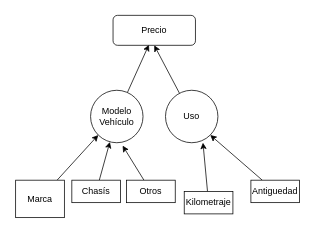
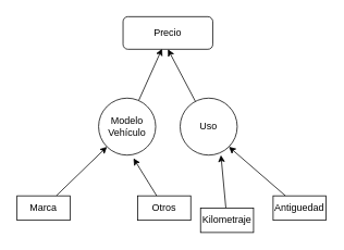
  <mxCell id="0" />
  <mxCell id="1" parent="0" />
  <mxCell id="2" style="edgeStyle=none;rounded=0;html=1;entryX=0.5;entryY=1;jettySize=auto;orthogonalLoop=1;" parent="1" source="3" target="6" edge="1"><mxGeometry relative="1" as="geometry" /></mxCell>
  <mxCell id="3" value="Uso" style="ellipse;whiteSpace=wrap;html=1;" parent="1" vertex="1"><mxGeometry x="220" y="120" width="70" height="70" as="geometry" /></mxCell>
  <mxCell id="4" style="edgeStyle=none;rounded=0;html=1;entryX=0.435;entryY=0.982;entryPerimeter=0;jettySize=auto;orthogonalLoop=1;" parent="1" source="5" target="6" edge="1"><mxGeometry relative="1" as="geometry" /></mxCell>
  <mxCell id="5" value="Modelo&lt;br&gt;Vehículo" style="ellipse;whiteSpace=wrap;html=1;" parent="1" vertex="1"><mxGeometry x="120" y="120" width="70" height="70" as="geometry" /></mxCell>
  <mxCell id="6" value="Precio" style="rounded=1;whiteSpace=wrap;html=1;" parent="1" vertex="1"><mxGeometry x="150" y="20" width="110" height="40" as="geometry" /></mxCell>
  <mxCell id="7" style="edgeStyle=none;rounded=0;html=1;entryX=1;entryY=1;jettySize=auto;orthogonalLoop=1;" parent="1" source="8" target="3" edge="1"><mxGeometry relative="1" as="geometry" /></mxCell>
  <mxCell id="8" value="Antiguedad" style="rounded=0;whiteSpace=wrap;html=1;" parent="1" vertex="1"><mxGeometry x="334" y="240" width="65" height="30" as="geometry" /></mxCell>
  <mxCell id="9" style="edgeStyle=none;rounded=0;html=1;jettySize=auto;orthogonalLoop=1;" parent="1" source="10" edge="1"><mxGeometry relative="1" as="geometry"><mxPoint x="270" y="190" as="targetPoint" /></mxGeometry></mxCell>
  <mxCell id="10" value="Kilometraje" style="rounded=0;whiteSpace=wrap;html=1;" parent="1" vertex="1"><mxGeometry x="245" y="255" width="65" height="30" as="geometry" /></mxCell>
- <mxCell id="11" style="edgeStyle=none;rounded=0;html=1;entryX=0.368;entryY=0.985;entryPerimeter=0;jettySize=auto;orthogonalLoop=1;" parent="1" source="12" target="5" edge="1"><mxGeometry relative="1" as="geometry" /></mxCell>
- <mxCell id="12" value="Chasís" style="rounded=0;whiteSpace=wrap;html=1;" parent="1" vertex="1"><mxGeometry x="95" y="240" width="65" height="30" as="geometry" /></mxCell>
  <mxCell id="13" style="edgeStyle=none;rounded=0;html=1;entryX=0.611;entryY=1.056;entryPerimeter=0;jettySize=auto;orthogonalLoop=1;" parent="1" source="14" target="5" edge="1"><mxGeometry relative="1" as="geometry" /></mxCell>
  <mxCell id="14" value="Otros" style="rounded=0;whiteSpace=wrap;html=1;" parent="1" vertex="1"><mxGeometry x="168" y="240" width="65" height="30" as="geometry" /></mxCell>
  <mxCell id="15" style="edgeStyle=none;rounded=0;html=1;entryX=0;entryY=1;jettySize=auto;orthogonalLoop=1;" parent="1" source="16" target="5" edge="1"><mxGeometry relative="1" as="geometry" /></mxCell>
- <mxCell id="16" value="Marca" style="rounded=0;whiteSpace=wrap;html=1;" parent="1" vertex="1"><mxGeometry x="20" y="240" width="65" height="50" as="geometry" /></mxCell>
+ <mxCell id="16" value="Marca" style="rounded=0;whiteSpace=wrap;html=1;" parent="1" vertex="1"><mxGeometry x="20" y="240" width="65" height="30" as="geometry" /></mxCell>
  <mxCell id="17" style="edgeStyle=none;rounded=0;html=1;exitX=0.5;exitY=1;jettySize=auto;orthogonalLoop=1;" parent="1" source="3" target="3" edge="1"><mxGeometry relative="1" as="geometry" /></mxCell>
